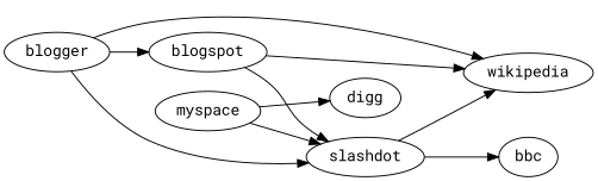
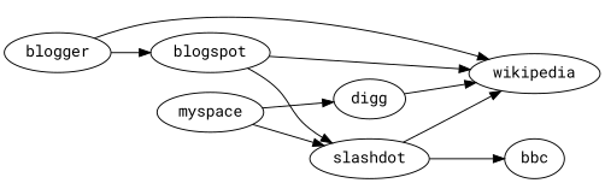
  digraph {
    fontname="Roboto Mono"
    rankdir=LR
    node [fontname="Roboto Mono"]
    edge [fontname="Roboto Mono"]
    slashdot
    wikipedia
    bbc
    digg
    blogspot
    blogger
    myspace
    slashdot -> wikipedia
    slashdot -> bbc
+   digg -> wikipedia
    blogspot -> slashdot
    blogspot -> wikipedia
-   blogger -> slashdot
    blogger -> wikipedia
    blogger -> blogspot
    myspace -> slashdot
    myspace -> digg
  }
